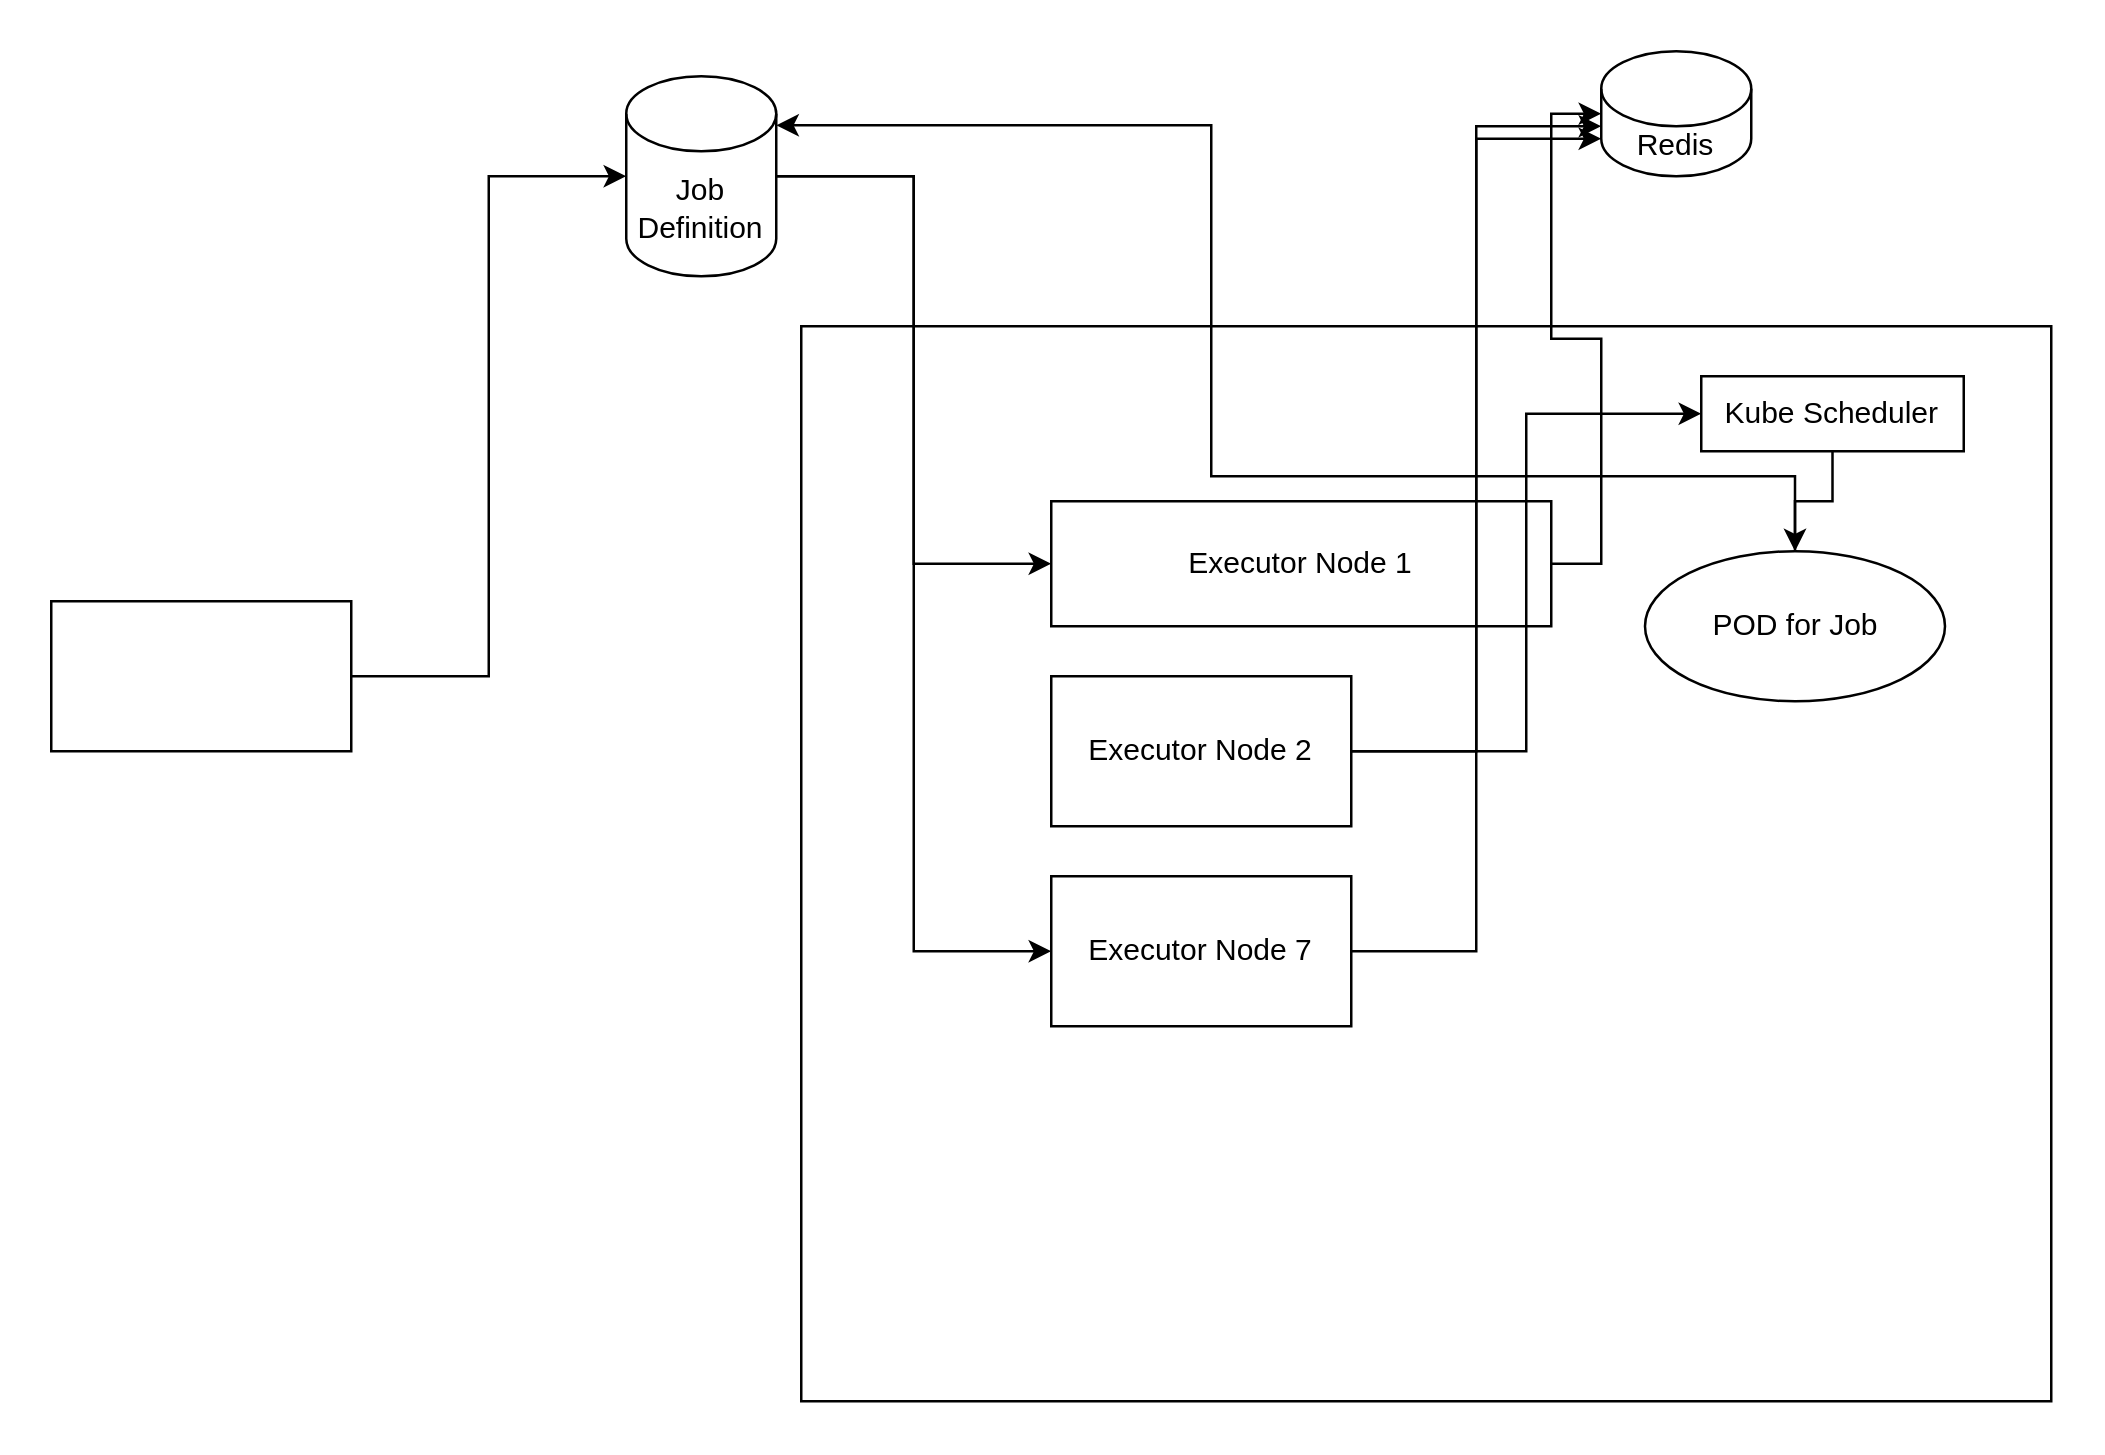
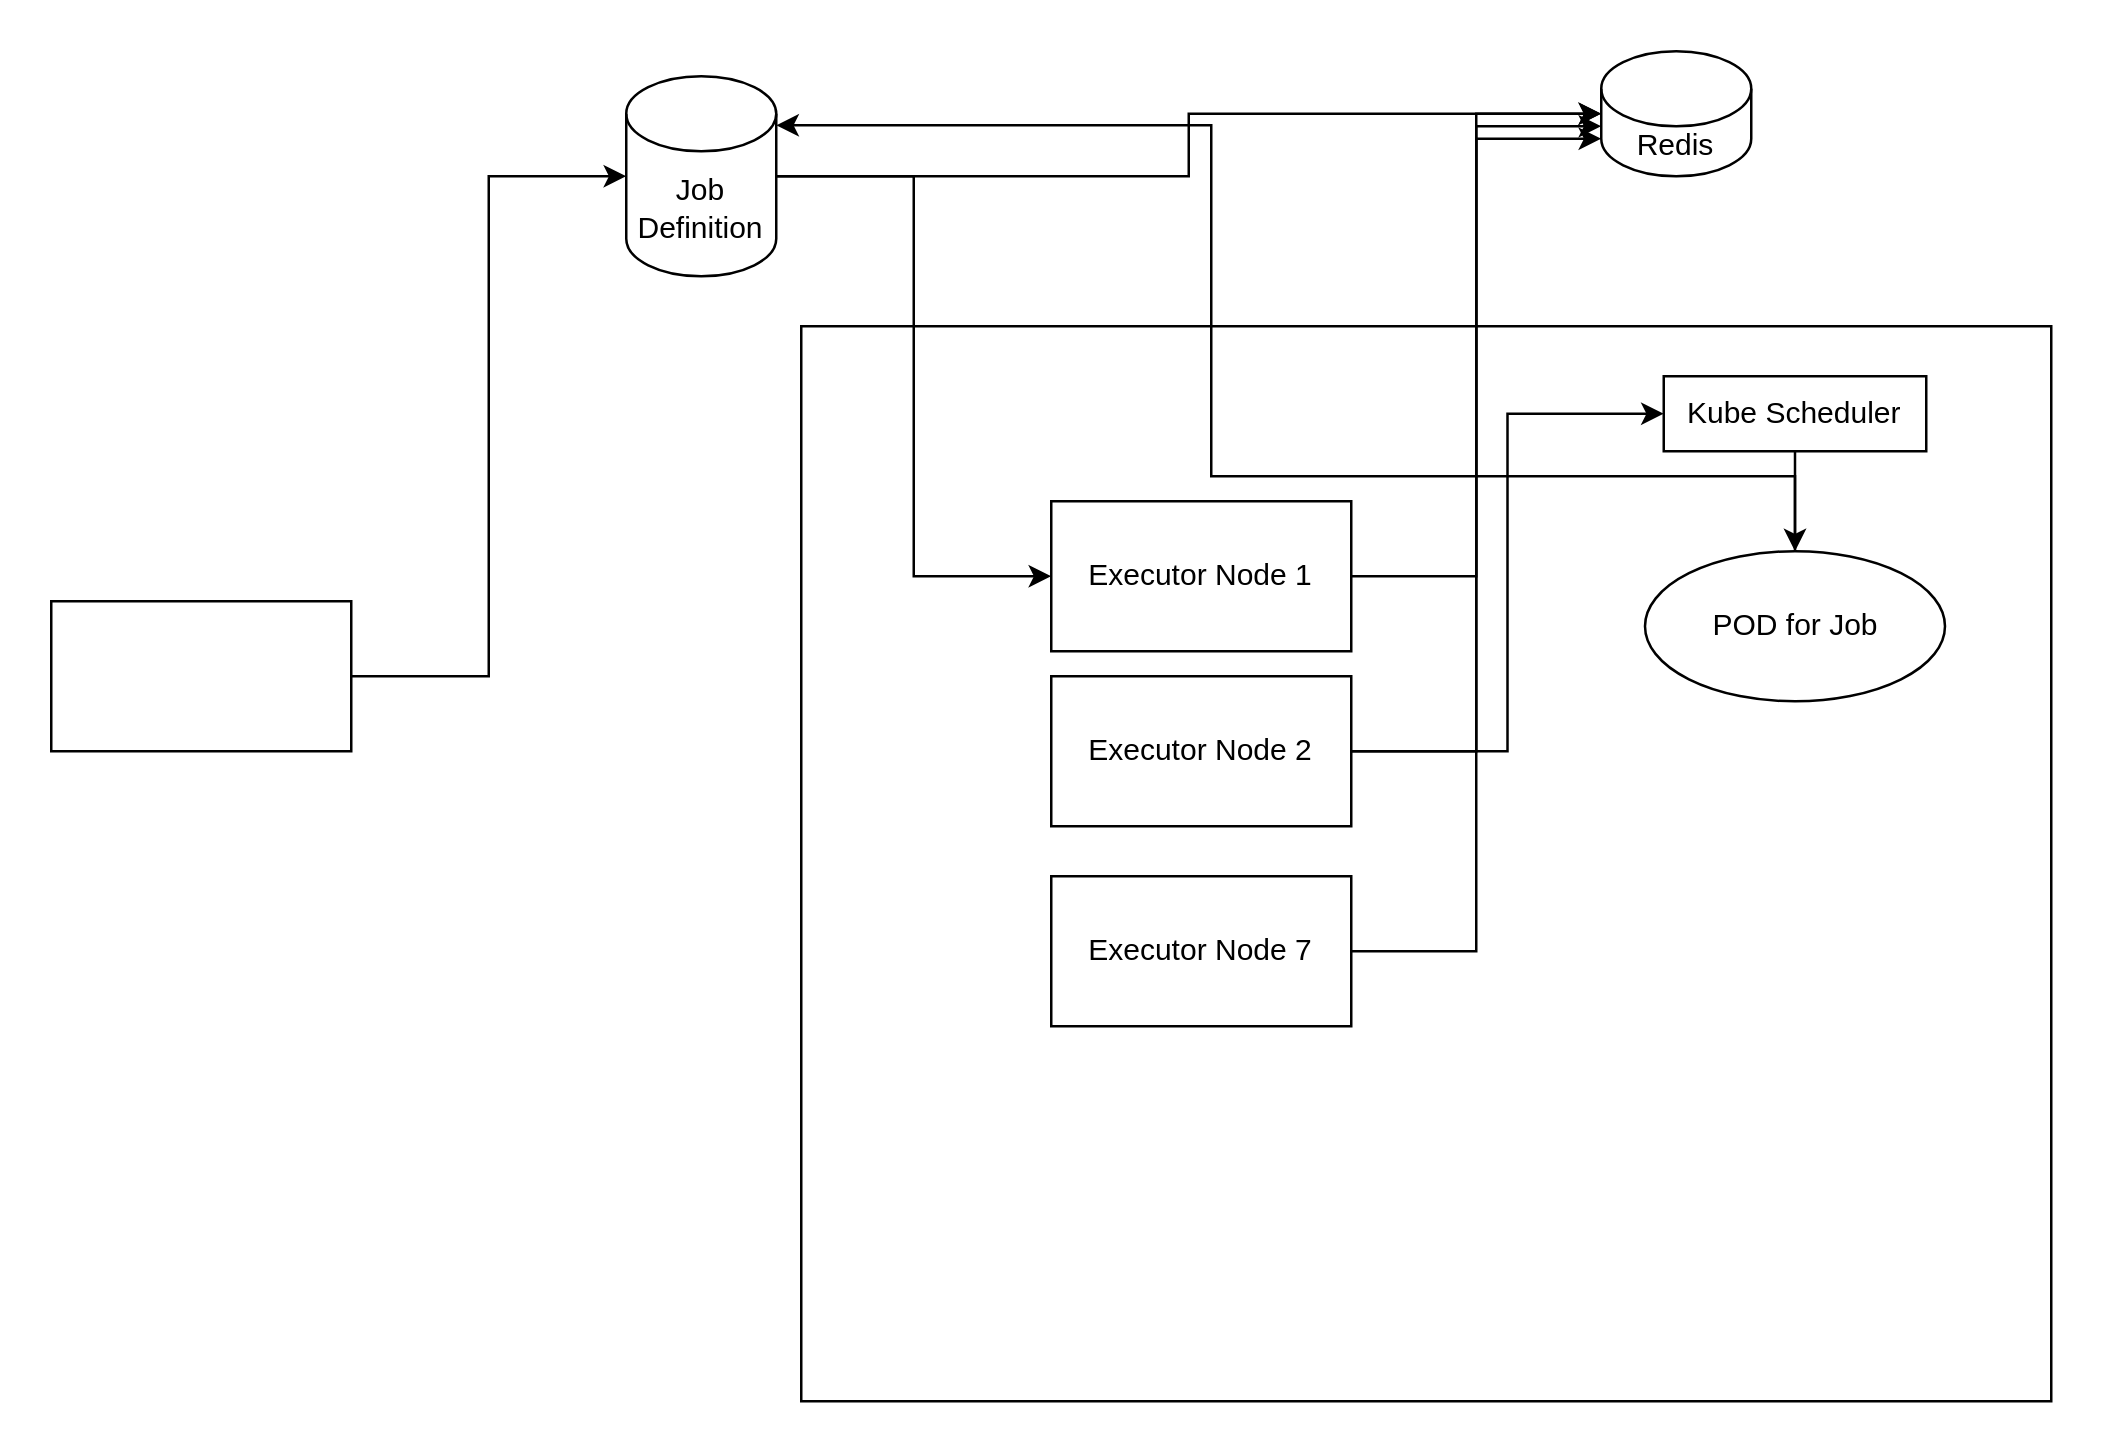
  <mxCell id="0" />
  <mxCell id="1" parent="0" />
  <mxCell id="2" value="" style="rounded=0;whiteSpace=wrap;html=1;" vertex="1" parent="1"><mxGeometry x="320" y="130" width="500" height="430" as="geometry" /></mxCell>
- <mxCell id="3" value="Executor Node 1" style="rounded=0;whiteSpace=wrap;html=1;" vertex="1" parent="1"><mxGeometry x="420" y="200" width="200" height="50" as="geometry" /></mxCell>
+ <mxCell id="3" value="Executor Node 1" style="rounded=0;whiteSpace=wrap;html=1;" vertex="1" parent="1"><mxGeometry x="420" y="200" width="120" height="60" as="geometry" /></mxCell>
  <mxCell id="4" value="" style="rounded=0;whiteSpace=wrap;html=1;" vertex="1" parent="1"><mxGeometry x="20" y="240" width="120" height="60" as="geometry" /></mxCell>
  <mxCell id="5" style="edgeStyle=orthogonalEdgeStyle;rounded=0;orthogonalLoop=1;jettySize=auto;html=1;entryX=0;entryY=0.5;entryDx=0;entryDy=0;" edge="1" parent="1" source="7" target="3"><mxGeometry relative="1" as="geometry" /></mxCell>
- <mxCell id="6" style="edgeStyle=orthogonalEdgeStyle;rounded=0;orthogonalLoop=1;jettySize=auto;html=1;entryX=0;entryY=0.5;entryDx=0;entryDy=0;" edge="1" parent="1" source="7" target="9"><mxGeometry relative="1" as="geometry" /></mxCell>
+ <mxCell id="6" style="edgeStyle=orthogonalEdgeStyle;rounded=0;orthogonalLoop=1;jettySize=auto;html=1;" edge="1" parent="1" source="7" target="11"><mxGeometry relative="1" as="geometry" /></mxCell>
  <mxCell id="7" value="Job Definition" style="shape=cylinder3;whiteSpace=wrap;html=1;boundedLbl=1;backgroundOutline=1;size=15;" vertex="1" parent="1"><mxGeometry x="250" y="30" width="60" height="80" as="geometry" /></mxCell>
  <mxCell id="8" value="Executor Node 2" style="rounded=0;whiteSpace=wrap;html=1;" vertex="1" parent="1"><mxGeometry x="420" y="270" width="120" height="60" as="geometry" /></mxCell>
  <mxCell id="9" value="Executor Node 7" style="rounded=0;whiteSpace=wrap;html=1;" vertex="1" parent="1"><mxGeometry x="420" y="350" width="120" height="60" as="geometry" /></mxCell>
  <mxCell id="10" style="edgeStyle=orthogonalEdgeStyle;rounded=0;orthogonalLoop=1;jettySize=auto;html=1;entryX=0;entryY=0.5;entryDx=0;entryDy=0;entryPerimeter=0;" edge="1" parent="1" source="4" target="7"><mxGeometry relative="1" as="geometry" /></mxCell>
  <mxCell id="11" value="Redis" style="shape=cylinder3;whiteSpace=wrap;html=1;boundedLbl=1;backgroundOutline=1;size=15;" vertex="1" parent="1"><mxGeometry x="640" y="20" width="60" height="50" as="geometry" /></mxCell>
  <mxCell id="12" style="edgeStyle=orthogonalEdgeStyle;rounded=0;orthogonalLoop=1;jettySize=auto;html=1;entryX=0;entryY=0.5;entryDx=0;entryDy=0;entryPerimeter=0;" edge="1" parent="1" source="3" target="11"><mxGeometry relative="1" as="geometry" /></mxCell>
  <mxCell id="13" style="edgeStyle=orthogonalEdgeStyle;rounded=0;orthogonalLoop=1;jettySize=auto;html=1;entryX=0;entryY=0;entryDx=0;entryDy=30;entryPerimeter=0;" edge="1" parent="1" source="8" target="11"><mxGeometry relative="1" as="geometry" /></mxCell>
  <mxCell id="14" style="edgeStyle=orthogonalEdgeStyle;rounded=0;orthogonalLoop=1;jettySize=auto;html=1;entryX=0;entryY=1;entryDx=0;entryDy=-15;entryPerimeter=0;" edge="1" parent="1" source="9" target="11"><mxGeometry relative="1" as="geometry" /></mxCell>
  <mxCell id="15" style="edgeStyle=orthogonalEdgeStyle;rounded=0;orthogonalLoop=1;jettySize=auto;html=1;exitX=0.5;exitY=1;exitDx=0;exitDy=0;" edge="1" parent="1" source="16" target="18"><mxGeometry relative="1" as="geometry" /></mxCell>
- <mxCell id="16" value="Kube Scheduler" style="rounded=0;whiteSpace=wrap;html=1;" vertex="1" parent="1"><mxGeometry x="680" y="150" width="105" height="30" as="geometry" /></mxCell>
+ <mxCell id="16" value="Kube Scheduler" style="rounded=0;whiteSpace=wrap;html=1;" vertex="1" parent="1"><mxGeometry x="665" y="150" width="105" height="30" as="geometry" /></mxCell>
  <mxCell id="17" style="edgeStyle=orthogonalEdgeStyle;rounded=0;orthogonalLoop=1;jettySize=auto;html=1;entryX=0;entryY=0.5;entryDx=0;entryDy=0;" edge="1" parent="1" source="8" target="16"><mxGeometry relative="1" as="geometry" /></mxCell>
  <mxCell id="18" value="POD for Job" style="ellipse;whiteSpace=wrap;html=1;" vertex="1" parent="1"><mxGeometry x="657.5" y="220" width="120" height="60" as="geometry" /></mxCell>
  <mxCell id="19" style="edgeStyle=orthogonalEdgeStyle;rounded=0;orthogonalLoop=1;jettySize=auto;html=1;entryX=1;entryY=0.245;entryDx=0;entryDy=0;entryPerimeter=0;" edge="1" parent="1" source="18" target="7"><mxGeometry relative="1" as="geometry"><Array as="points"><mxPoint x="717" y="190" /><mxPoint x="484" y="190" /><mxPoint x="484" y="50" /></Array></mxGeometry></mxCell>
